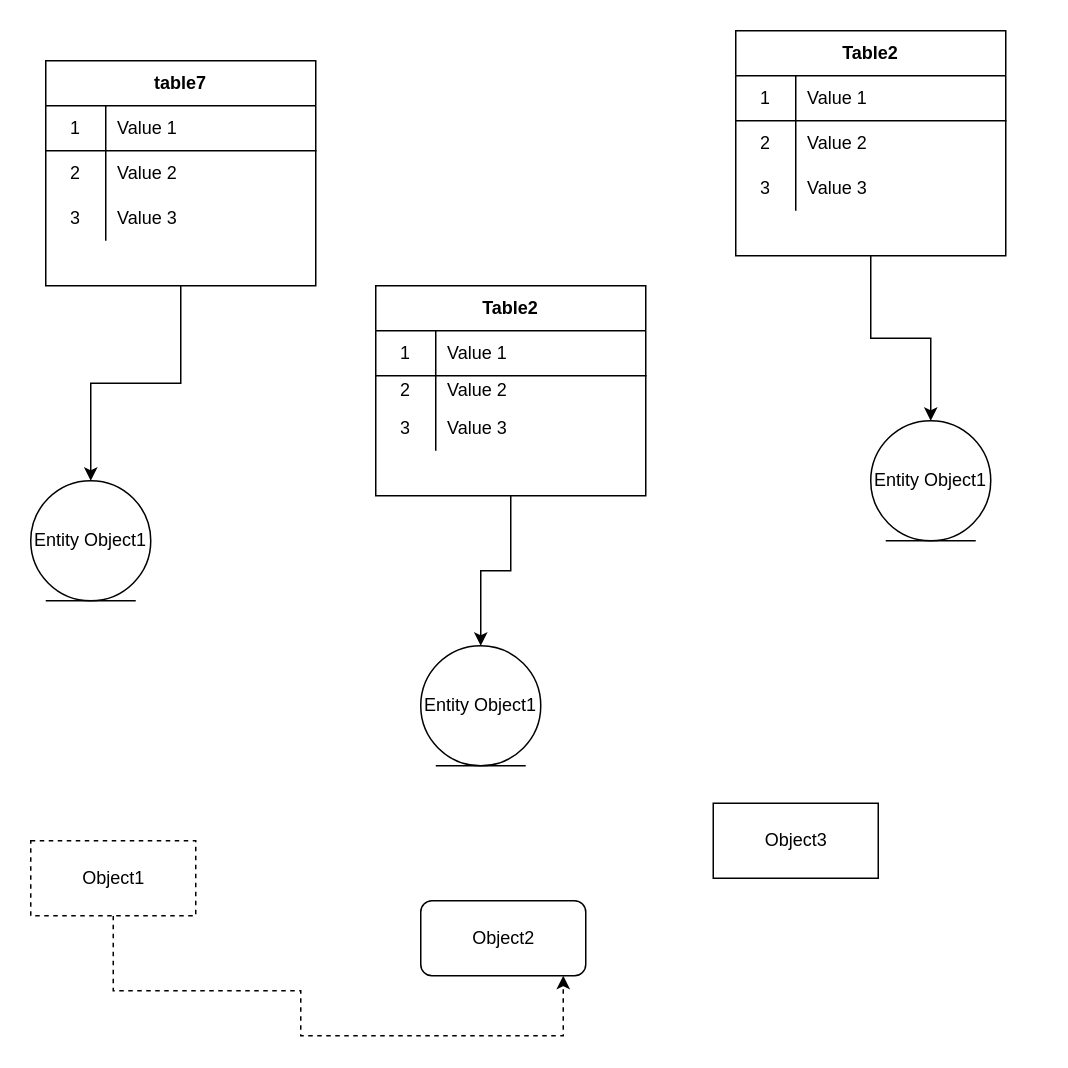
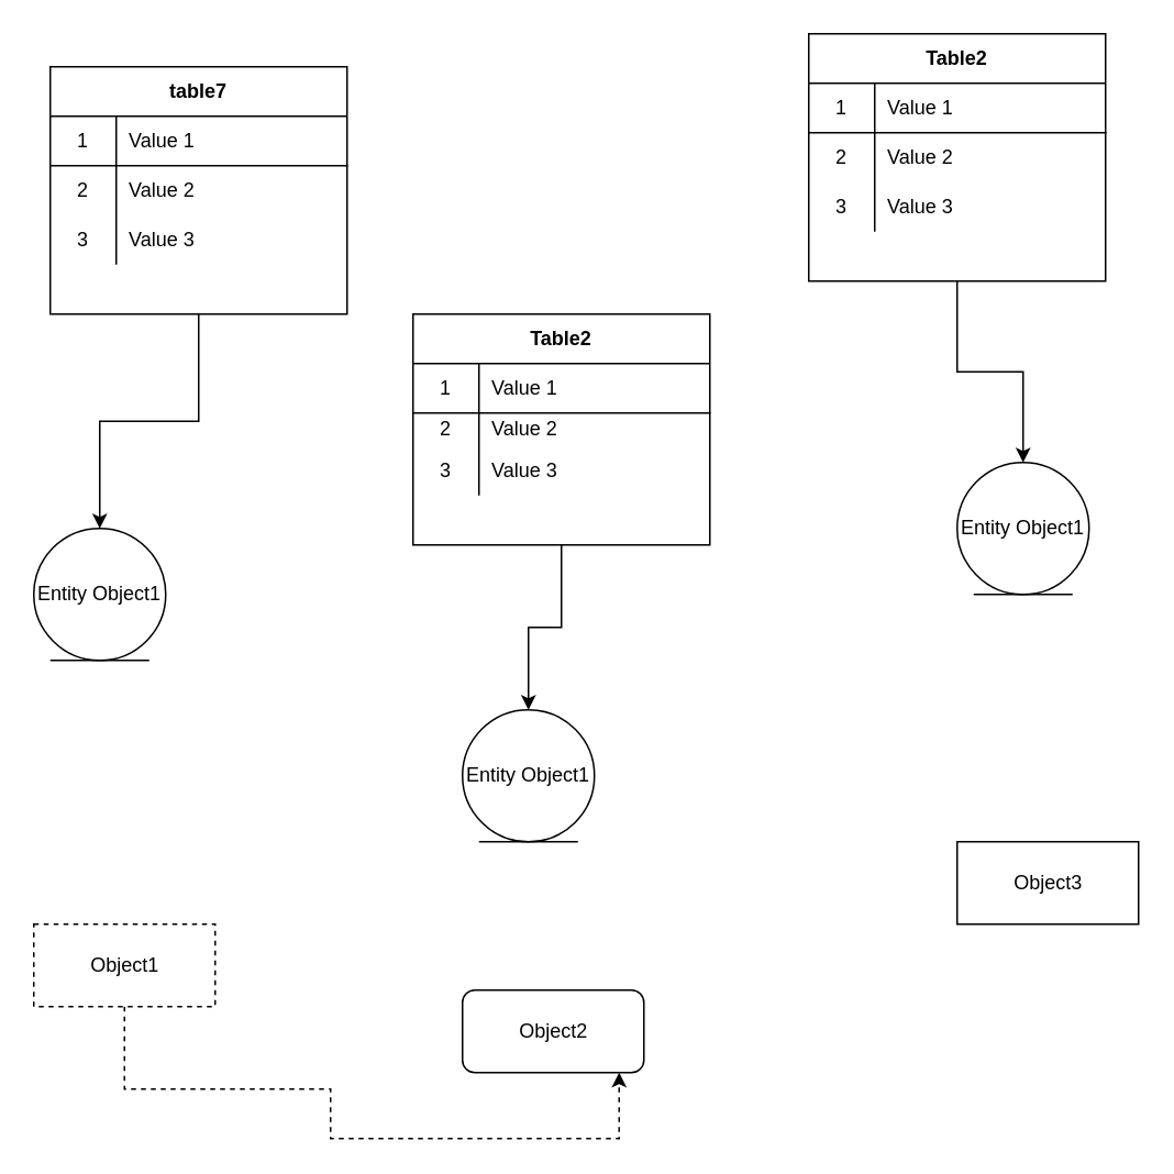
  <mxCell id="0" />
  <mxCell id="1" parent="0" />
  <mxCell id="2" value="Entity Object1" style="ellipse;shape=umlEntity;whiteSpace=wrap;html=1;" vertex="1" parent="1"><mxGeometry x="20" y="320" width="80" height="80" as="geometry" /></mxCell>
  <mxCell id="3" style="edgeStyle=orthogonalEdgeStyle;rounded=0;orthogonalLoop=1;jettySize=auto;html=1;exitX=0.5;exitY=1;exitDx=0;exitDy=0;entryX=0.5;entryY=0;entryDx=0;entryDy=0;" edge="1" parent="1" source="4" target="2"><mxGeometry relative="1" as="geometry" /></mxCell>
  <mxCell id="4" value="table7" style="shape=table;html=1;whiteSpace=wrap;startSize=30;container=1;collapsible=0;childLayout=tableLayout;fixedRows=1;rowLines=0;fontStyle=1;align=center;" vertex="1" parent="1"><mxGeometry x="30" y="40" width="180" height="150" as="geometry" /></mxCell>
  <mxCell id="5" value="" style="shape=partialRectangle;html=1;whiteSpace=wrap;collapsible=0;dropTarget=0;pointerEvents=0;fillColor=none;top=0;left=0;bottom=1;right=0;points=[[0,0.5],[1,0.5]];portConstraint=eastwest;" vertex="1" parent="4"><mxGeometry y="30" width="180" height="30" as="geometry" /></mxCell>
  <mxCell id="6" value="1" style="shape=partialRectangle;html=1;whiteSpace=wrap;connectable=0;fillColor=none;top=0;left=0;bottom=0;right=0;overflow=hidden;" vertex="1" parent="5"><mxGeometry width="40" height="30" as="geometry" /></mxCell>
  <mxCell id="7" value="Value 1" style="shape=partialRectangle;html=1;whiteSpace=wrap;connectable=0;fillColor=none;top=0;left=0;bottom=0;right=0;align=left;spacingLeft=6;overflow=hidden;" vertex="1" parent="5"><mxGeometry x="40" width="140" height="30" as="geometry" /></mxCell>
  <mxCell id="8" value="" style="shape=partialRectangle;html=1;whiteSpace=wrap;collapsible=0;dropTarget=0;pointerEvents=0;fillColor=none;top=0;left=0;bottom=0;right=0;points=[[0,0.5],[1,0.5]];portConstraint=eastwest;" vertex="1" parent="4"><mxGeometry y="60" width="180" height="30" as="geometry" /></mxCell>
  <mxCell id="9" value="2" style="shape=partialRectangle;html=1;whiteSpace=wrap;connectable=0;fillColor=none;top=0;left=0;bottom=0;right=0;overflow=hidden;" vertex="1" parent="8"><mxGeometry width="40" height="30" as="geometry" /></mxCell>
  <mxCell id="10" value="Value 2" style="shape=partialRectangle;html=1;whiteSpace=wrap;connectable=0;fillColor=none;top=0;left=0;bottom=0;right=0;align=left;spacingLeft=6;overflow=hidden;" vertex="1" parent="8"><mxGeometry x="40" width="140" height="30" as="geometry" /></mxCell>
  <mxCell id="11" value="" style="shape=partialRectangle;html=1;whiteSpace=wrap;collapsible=0;dropTarget=0;pointerEvents=0;fillColor=none;top=0;left=0;bottom=0;right=0;points=[[0,0.5],[1,0.5]];portConstraint=eastwest;" vertex="1" parent="4"><mxGeometry y="90" width="180" height="30" as="geometry" /></mxCell>
  <mxCell id="12" value="3" style="shape=partialRectangle;html=1;whiteSpace=wrap;connectable=0;fillColor=none;top=0;left=0;bottom=0;right=0;overflow=hidden;" vertex="1" parent="11"><mxGeometry width="40" height="30" as="geometry" /></mxCell>
  <mxCell id="13" value="Value 3" style="shape=partialRectangle;html=1;whiteSpace=wrap;connectable=0;fillColor=none;top=0;left=0;bottom=0;right=0;align=left;spacingLeft=6;overflow=hidden;" vertex="1" parent="11"><mxGeometry x="40" width="140" height="30" as="geometry" /></mxCell>
  <mxCell id="14" style="edgeStyle=orthogonalEdgeStyle;rounded=0;orthogonalLoop=1;jettySize=auto;html=1;exitX=0.5;exitY=1;exitDx=0;exitDy=0;entryX=0.5;entryY=0;entryDx=0;entryDy=0;" edge="1" parent="1" source="15" target="25"><mxGeometry relative="1" as="geometry" /></mxCell>
  <mxCell id="15" value="Table2" style="shape=table;html=1;whiteSpace=wrap;startSize=30;container=1;collapsible=0;childLayout=tableLayout;fixedRows=1;rowLines=0;fontStyle=1;align=center;" vertex="1" parent="1"><mxGeometry x="490" y="20" width="180" height="150" as="geometry" /></mxCell>
  <mxCell id="16" value="" style="shape=partialRectangle;html=1;whiteSpace=wrap;collapsible=0;dropTarget=0;pointerEvents=0;fillColor=none;top=0;left=0;bottom=1;right=0;points=[[0,0.5],[1,0.5]];portConstraint=eastwest;" vertex="1" parent="15"><mxGeometry y="30" width="180" height="30" as="geometry" /></mxCell>
  <mxCell id="17" value="1" style="shape=partialRectangle;html=1;whiteSpace=wrap;connectable=0;fillColor=none;top=0;left=0;bottom=0;right=0;overflow=hidden;" vertex="1" parent="16"><mxGeometry width="40" height="30" as="geometry" /></mxCell>
  <mxCell id="18" value="Value 1" style="shape=partialRectangle;html=1;whiteSpace=wrap;connectable=0;fillColor=none;top=0;left=0;bottom=0;right=0;align=left;spacingLeft=6;overflow=hidden;" vertex="1" parent="16"><mxGeometry x="40" width="140" height="30" as="geometry" /></mxCell>
  <mxCell id="19" value="" style="shape=partialRectangle;html=1;whiteSpace=wrap;collapsible=0;dropTarget=0;pointerEvents=0;fillColor=none;top=0;left=0;bottom=0;right=0;points=[[0,0.5],[1,0.5]];portConstraint=eastwest;" vertex="1" parent="15"><mxGeometry y="60" width="180" height="30" as="geometry" /></mxCell>
  <mxCell id="20" value="2" style="shape=partialRectangle;html=1;whiteSpace=wrap;connectable=0;fillColor=none;top=0;left=0;bottom=0;right=0;overflow=hidden;" vertex="1" parent="19"><mxGeometry width="40" height="30" as="geometry" /></mxCell>
  <mxCell id="21" value="Value 2" style="shape=partialRectangle;html=1;whiteSpace=wrap;connectable=0;fillColor=none;top=0;left=0;bottom=0;right=0;align=left;spacingLeft=6;overflow=hidden;" vertex="1" parent="19"><mxGeometry x="40" width="140" height="30" as="geometry" /></mxCell>
  <mxCell id="22" value="" style="shape=partialRectangle;html=1;whiteSpace=wrap;collapsible=0;dropTarget=0;pointerEvents=0;fillColor=none;top=0;left=0;bottom=0;right=0;points=[[0,0.5],[1,0.5]];portConstraint=eastwest;" vertex="1" parent="15"><mxGeometry y="90" width="180" height="30" as="geometry" /></mxCell>
  <mxCell id="23" value="3" style="shape=partialRectangle;html=1;whiteSpace=wrap;connectable=0;fillColor=none;top=0;left=0;bottom=0;right=0;overflow=hidden;" vertex="1" parent="22"><mxGeometry width="40" height="30" as="geometry" /></mxCell>
  <mxCell id="24" value="Value 3" style="shape=partialRectangle;html=1;whiteSpace=wrap;connectable=0;fillColor=none;top=0;left=0;bottom=0;right=0;align=left;spacingLeft=6;overflow=hidden;" vertex="1" parent="22"><mxGeometry x="40" width="140" height="30" as="geometry" /></mxCell>
  <mxCell id="25" value="Entity Object1" style="ellipse;shape=umlEntity;whiteSpace=wrap;html=1;" vertex="1" parent="1"><mxGeometry x="580" y="280" width="80" height="80" as="geometry" /></mxCell>
  <mxCell id="26" value="Entity Object1" style="ellipse;shape=umlEntity;whiteSpace=wrap;html=1;" vertex="1" parent="1"><mxGeometry x="280" y="430" width="80" height="80" as="geometry" /></mxCell>
  <mxCell id="27" style="edgeStyle=orthogonalEdgeStyle;rounded=0;orthogonalLoop=1;jettySize=auto;html=1;" edge="1" parent="1" source="28" target="26"><mxGeometry relative="1" as="geometry" /></mxCell>
  <mxCell id="28" value="Table2" style="shape=table;html=1;whiteSpace=wrap;startSize=30;container=1;collapsible=0;childLayout=tableLayout;fixedRows=1;rowLines=0;fontStyle=1;align=center;" vertex="1" parent="1"><mxGeometry x="250" y="190" width="180" height="140" as="geometry" /></mxCell>
  <mxCell id="29" value="" style="shape=partialRectangle;html=1;whiteSpace=wrap;collapsible=0;dropTarget=0;pointerEvents=0;fillColor=none;top=0;left=0;bottom=1;right=0;points=[[0,0.5],[1,0.5]];portConstraint=eastwest;" vertex="1" parent="28"><mxGeometry y="30" width="180" height="30" as="geometry" /></mxCell>
  <mxCell id="30" value="1" style="shape=partialRectangle;html=1;whiteSpace=wrap;connectable=0;fillColor=none;top=0;left=0;bottom=0;right=0;overflow=hidden;" vertex="1" parent="29"><mxGeometry width="40" height="30" as="geometry" /></mxCell>
  <mxCell id="31" value="Value 1" style="shape=partialRectangle;html=1;whiteSpace=wrap;connectable=0;fillColor=none;top=0;left=0;bottom=0;right=0;align=left;spacingLeft=6;overflow=hidden;" vertex="1" parent="29"><mxGeometry x="40" width="140" height="30" as="geometry" /></mxCell>
  <mxCell id="32" value="" style="shape=partialRectangle;html=1;whiteSpace=wrap;collapsible=0;dropTarget=0;pointerEvents=0;fillColor=none;top=0;left=0;bottom=0;right=0;points=[[0,0.5],[1,0.5]];portConstraint=eastwest;" vertex="1" parent="28"><mxGeometry y="60" width="180" height="20" as="geometry" /></mxCell>
  <mxCell id="33" value="2" style="shape=partialRectangle;html=1;whiteSpace=wrap;connectable=0;fillColor=none;top=0;left=0;bottom=0;right=0;overflow=hidden;" vertex="1" parent="32"><mxGeometry width="40" height="20" as="geometry" /></mxCell>
  <mxCell id="34" value="Value 2" style="shape=partialRectangle;html=1;whiteSpace=wrap;connectable=0;fillColor=none;top=0;left=0;bottom=0;right=0;align=left;spacingLeft=6;overflow=hidden;" vertex="1" parent="32"><mxGeometry x="40" width="140" height="20" as="geometry" /></mxCell>
  <mxCell id="35" value="" style="shape=partialRectangle;html=1;whiteSpace=wrap;collapsible=0;dropTarget=0;pointerEvents=0;fillColor=none;top=0;left=0;bottom=0;right=0;points=[[0,0.5],[1,0.5]];portConstraint=eastwest;" vertex="1" parent="28"><mxGeometry y="80" width="180" height="30" as="geometry" /></mxCell>
  <mxCell id="36" value="3" style="shape=partialRectangle;html=1;whiteSpace=wrap;connectable=0;fillColor=none;top=0;left=0;bottom=0;right=0;overflow=hidden;" vertex="1" parent="35"><mxGeometry width="40" height="30" as="geometry" /></mxCell>
  <mxCell id="37" value="Value 3" style="shape=partialRectangle;html=1;whiteSpace=wrap;connectable=0;fillColor=none;top=0;left=0;bottom=0;right=0;align=left;spacingLeft=6;overflow=hidden;" vertex="1" parent="35"><mxGeometry x="40" width="140" height="30" as="geometry" /></mxCell>
  <mxCell id="38" style="edgeStyle=orthogonalEdgeStyle;rounded=0;orthogonalLoop=1;jettySize=auto;html=1;exitX=0.5;exitY=1;exitDx=0;exitDy=0;dashed=1;" edge="1" parent="1" source="39" target="40"><mxGeometry relative="1" as="geometry"><mxPoint x="70" y="690" as="targetPoint" /><Array as="points"><mxPoint x="75" y="660" /><mxPoint x="200" y="660" /><mxPoint x="200" y="690" /><mxPoint x="375" y="690" /></Array></mxGeometry></mxCell>
  <mxCell id="39" value="Object1" style="html=1;dashed=1;" vertex="1" parent="1"><mxGeometry x="20" y="560" width="110" height="50" as="geometry" /></mxCell>
  <mxCell id="40" value="Object2" style="html=1;rounded=1;" vertex="1" parent="1"><mxGeometry x="280" y="600" width="110" height="50" as="geometry" /></mxCell>
- <mxCell id="41" value="Object3" style="html=1;" vertex="1" parent="1"><mxGeometry x="475" y="535" width="110" height="50" as="geometry" /></mxCell>
+ <mxCell id="41" value="Object3" style="html=1;" vertex="1" parent="1"><mxGeometry x="580" y="510" width="110" height="50" as="geometry" /></mxCell>
